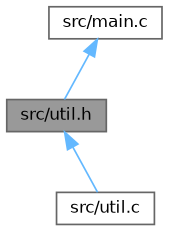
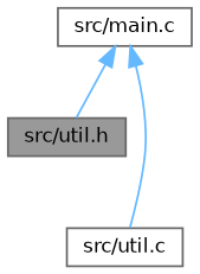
  digraph {
    node [color=grey40 fillcolor=white fontname=Helvetica fontsize=10 shape=box style=filled]
    edge [color=steelblue1 dir=back fontname=Helvetica fontsize=10 labelfontname=Helvetica labelfontsize=10 style=solid]
    n1 [color=gray40 fillcolor=grey60 fontcolor=black height=0.2 label="src/util.h" width=0.4]
    n2 [height=0.2 label="src/util.c" width=0.4]
    n3 [height=0.2 label="src/main.c" width=0.4]
-   n1 -> n2
+   n3 -> n2
    n3 -> n1
  }
